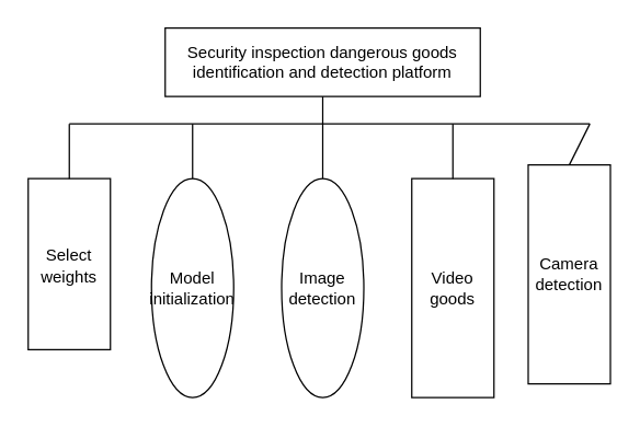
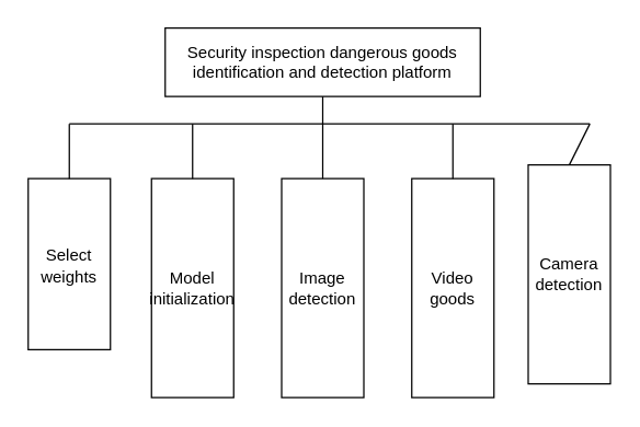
  <mxCell id="0" />
  <mxCell id="1" parent="0" />
  <mxCell id="2" value="Security inspection dangerous goods identification and detection platform" style="rounded=0;whiteSpace=wrap;html=1;" vertex="1" parent="1"><mxGeometry x="120" y="20" width="230" height="50" as="geometry" /></mxCell>
  <mxCell id="3" value="&lt;font style=&quot;font-size: 12px;&quot;&gt;Select weights&lt;/font&gt;" style="rounded=0;whiteSpace=wrap;html=1;horizontal=1;fontSize=13;labelPosition=center;verticalLabelPosition=middle;align=center;verticalAlign=middle;" vertex="1" parent="1"><mxGeometry x="20" y="130" width="60" height="125" as="geometry" /></mxCell>
- <mxCell id="4" value="Model initialization" style="ellipse;whiteSpace=wrap;html=1;" vertex="1" parent="1"><mxGeometry x="110" y="130" width="60" height="160" as="geometry" /></mxCell>
- <mxCell id="5" value="Image detection" style="ellipse;whiteSpace=wrap;html=1;" vertex="1" parent="1"><mxGeometry x="205" y="130" width="60" height="160" as="geometry" /></mxCell>
+ <mxCell id="4" value="Model initialization" style="rounded=0;whiteSpace=wrap;html=1;" vertex="1" parent="1"><mxGeometry x="110" y="130" width="60" height="160" as="geometry" /></mxCell>
+ <mxCell id="5" value="Image detection" style="rounded=0;whiteSpace=wrap;html=1;" vertex="1" parent="1"><mxGeometry x="205" y="130" width="60" height="160" as="geometry" /></mxCell>
  <mxCell id="6" value="Video goods" style="rounded=0;whiteSpace=wrap;html=1;" vertex="1" parent="1"><mxGeometry x="300" y="130" width="60" height="160" as="geometry" /></mxCell>
  <mxCell id="7" value="Camera detection" style="rounded=0;whiteSpace=wrap;html=1;" vertex="1" parent="1"><mxGeometry x="385" y="120" width="60" height="160" as="geometry" /></mxCell>
  <mxCell id="8" value="" style="endArrow=none;html=1;rounded=0;entryX=0.5;entryY=1;entryDx=0;entryDy=0;exitX=0.5;exitY=0;exitDx=0;exitDy=0;" edge="1" parent="1" source="5" target="2"><mxGeometry width="50" height="50" relative="1" as="geometry"><mxPoint x="140" y="200" as="sourcePoint" /><mxPoint x="190" y="150" as="targetPoint" /></mxGeometry></mxCell>
  <mxCell id="9" value="" style="endArrow=none;html=1;rounded=0;exitX=0.5;exitY=0;exitDx=0;exitDy=0;" edge="1" parent="1" source="3"><mxGeometry width="50" height="50" relative="1" as="geometry"><mxPoint x="50" y="120" as="sourcePoint" /><mxPoint x="50" y="90" as="targetPoint" /></mxGeometry></mxCell>
  <mxCell id="10" value="" style="endArrow=none;html=1;rounded=0;" edge="1" parent="1"><mxGeometry width="50" height="50" relative="1" as="geometry"><mxPoint x="50" y="90" as="sourcePoint" /><mxPoint x="430" y="90" as="targetPoint" /></mxGeometry></mxCell>
  <mxCell id="11" value="" style="endArrow=none;html=1;rounded=0;exitX=0.5;exitY=0;exitDx=0;exitDy=0;" edge="1" parent="1" source="4"><mxGeometry width="50" height="50" relative="1" as="geometry"><mxPoint x="140" y="200" as="sourcePoint" /><mxPoint x="140" y="90" as="targetPoint" /></mxGeometry></mxCell>
  <mxCell id="12" value="" style="endArrow=none;html=1;rounded=0;exitX=0.5;exitY=0;exitDx=0;exitDy=0;" edge="1" parent="1" source="6"><mxGeometry width="50" height="50" relative="1" as="geometry"><mxPoint x="-50" y="60" as="sourcePoint" /><mxPoint x="330" y="90" as="targetPoint" /></mxGeometry></mxCell>
  <mxCell id="13" value="" style="endArrow=none;html=1;rounded=0;exitX=0.5;exitY=0;exitDx=0;exitDy=0;" edge="1" parent="1" source="7"><mxGeometry width="50" height="50" relative="1" as="geometry"><mxPoint x="470" y="110" as="sourcePoint" /><mxPoint x="430" y="90" as="targetPoint" /></mxGeometry></mxCell>
